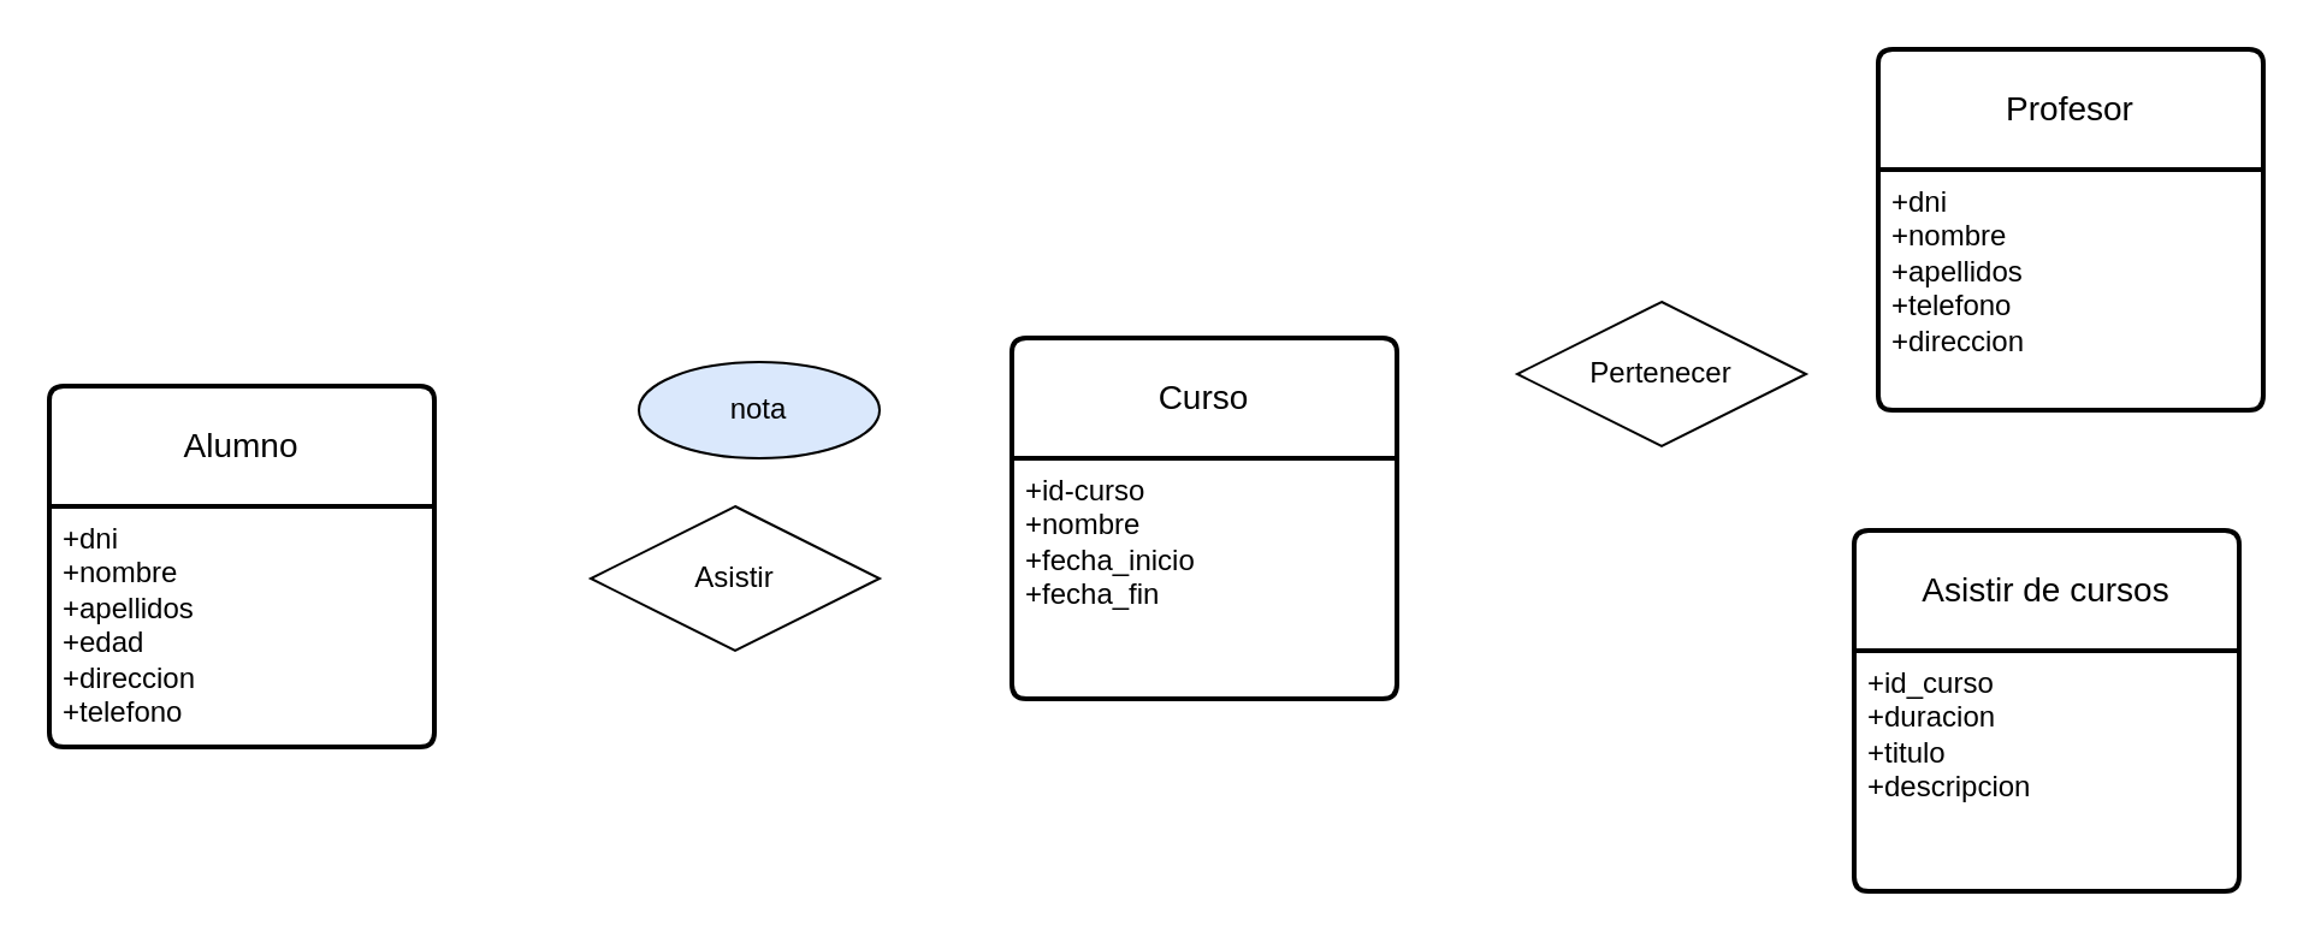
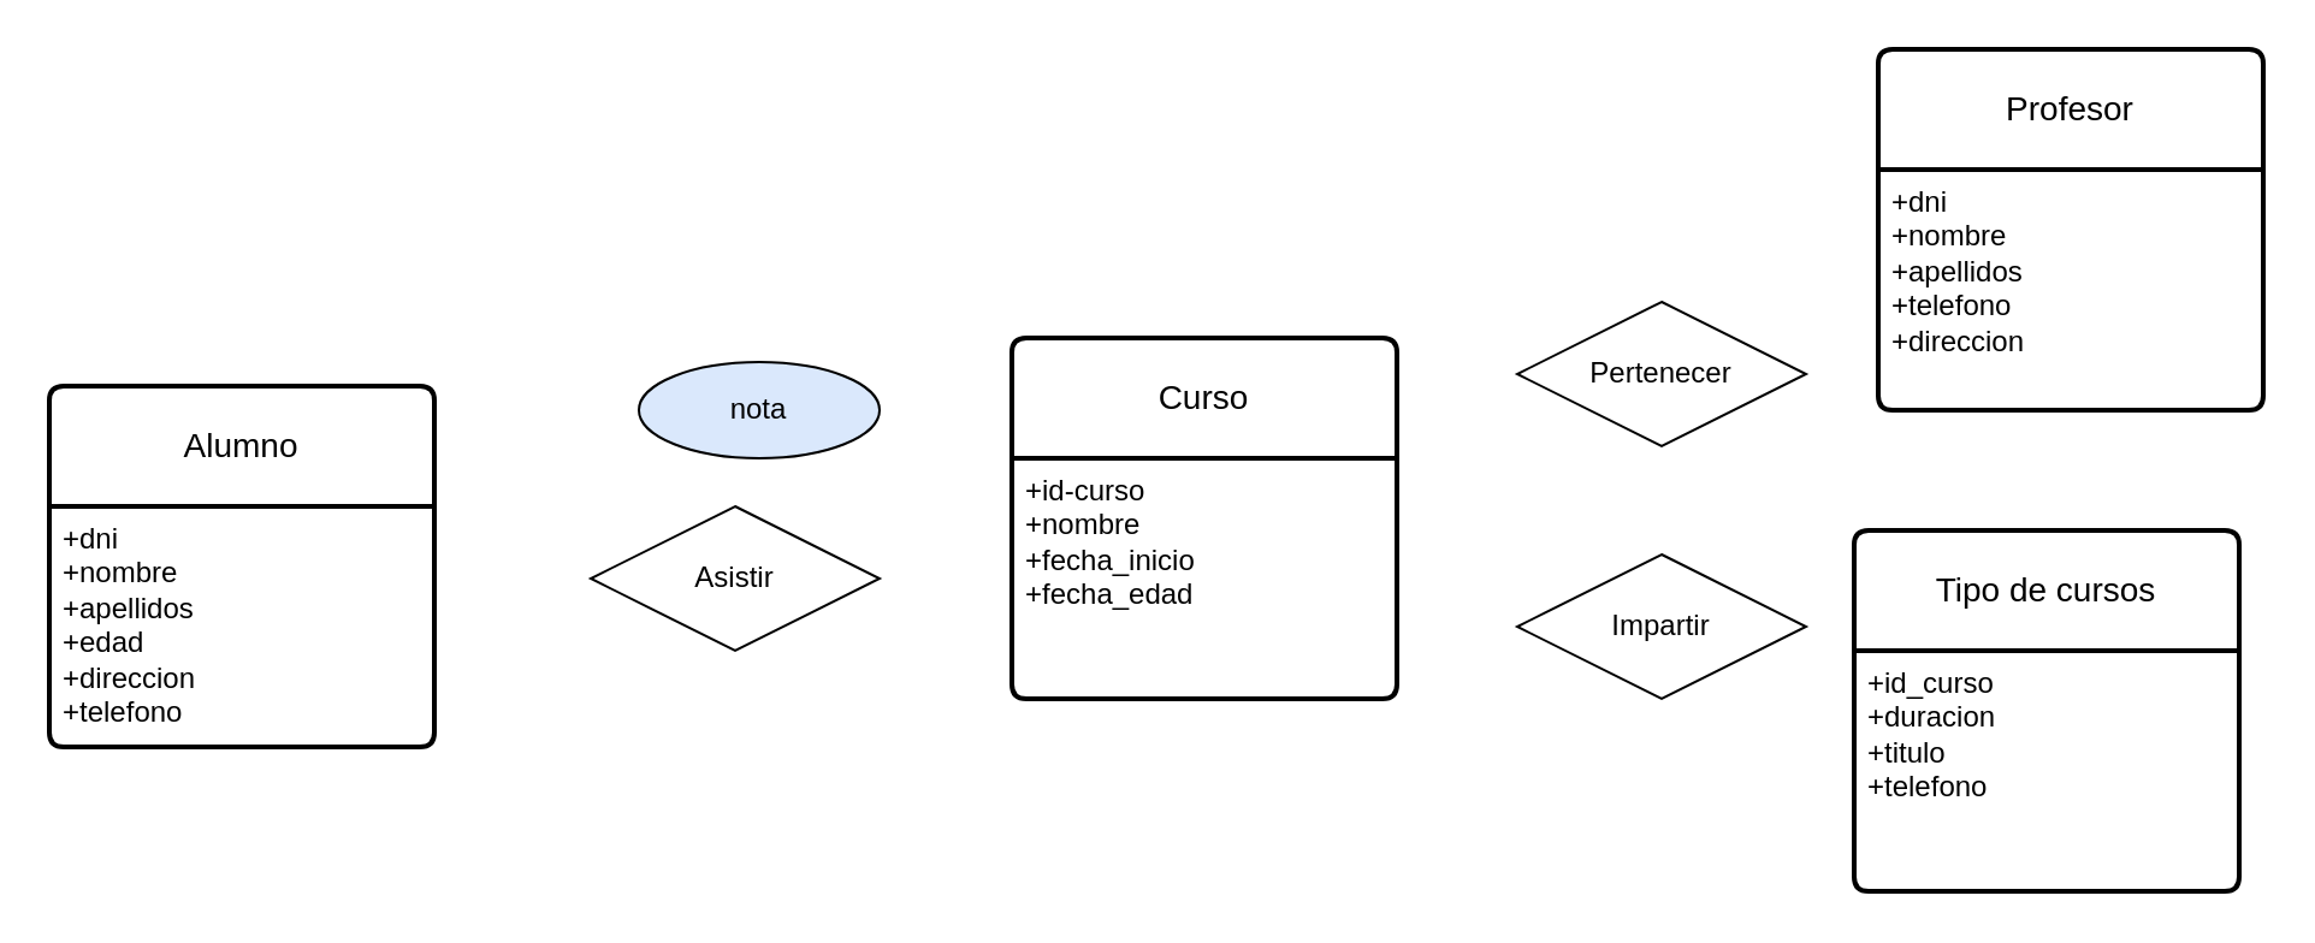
  <mxCell id="0" />
  <mxCell id="1" parent="0" />
  <mxCell id="2" value="Alumno" style="swimlane;childLayout=stackLayout;horizontal=1;startSize=50;horizontalStack=0;rounded=1;fontSize=14;fontStyle=0;strokeWidth=2;resizeParent=0;resizeLast=1;shadow=0;dashed=0;align=center;arcSize=4;whiteSpace=wrap;html=1;" vertex="1" parent="1"><mxGeometry x="20" y="160" width="160" height="150" as="geometry" /></mxCell>
  <mxCell id="3" value="+dni&lt;br&gt;+nombre&lt;br&gt;+apellidos&lt;br&gt;+edad&lt;br&gt;+direccion&lt;br&gt;+telefono" style="align=left;strokeColor=none;fillColor=none;spacingLeft=4;fontSize=12;verticalAlign=top;resizable=0;rotatable=0;part=1;html=1;" vertex="1" parent="2"><mxGeometry y="50" width="160" height="100" as="geometry" /></mxCell>
  <mxCell id="4" value="Asistir" style="shape=rhombus;perimeter=rhombusPerimeter;whiteSpace=wrap;html=1;align=center;" vertex="1" parent="1"><mxGeometry x="245" y="210" width="120" height="60" as="geometry" /></mxCell>
  <mxCell id="5" value="nota" style="ellipse;whiteSpace=wrap;html=1;align=center;fillColor=#dae8fc;" vertex="1" parent="1"><mxGeometry x="265" y="150" width="100" height="40" as="geometry" /></mxCell>
  <mxCell id="6" value="Curso" style="swimlane;childLayout=stackLayout;horizontal=1;startSize=50;horizontalStack=0;rounded=1;fontSize=14;fontStyle=0;strokeWidth=2;resizeParent=0;resizeLast=1;shadow=0;dashed=0;align=center;arcSize=4;whiteSpace=wrap;html=1;" vertex="1" parent="1"><mxGeometry x="420" y="140" width="160" height="150" as="geometry" /></mxCell>
- <mxCell id="7" value="+id-curso&lt;br&gt;+nombre&lt;br&gt;+fecha_inicio&lt;br&gt;+fecha_fin" style="align=left;strokeColor=none;fillColor=none;spacingLeft=4;fontSize=12;verticalAlign=top;resizable=0;rotatable=0;part=1;html=1;" vertex="1" parent="6"><mxGeometry y="50" width="160" height="100" as="geometry" /></mxCell>
+ <mxCell id="7" value="+id-curso&lt;br&gt;+nombre&lt;br&gt;+fecha_inicio&lt;br&gt;+fecha_edad" style="align=left;strokeColor=none;fillColor=none;spacingLeft=4;fontSize=12;verticalAlign=top;resizable=0;rotatable=0;part=1;html=1;" vertex="1" parent="6"><mxGeometry y="50" width="160" height="100" as="geometry" /></mxCell>
+ <mxCell id="8" value="Impartir" style="shape=rhombus;perimeter=rhombusPerimeter;whiteSpace=wrap;html=1;align=center;" vertex="1" parent="1"><mxGeometry x="630" y="230" width="120" height="60" as="geometry" /></mxCell>
  <mxCell id="9" value="Pertenecer" style="shape=rhombus;perimeter=rhombusPerimeter;whiteSpace=wrap;html=1;align=center;" vertex="1" parent="1"><mxGeometry x="630" y="125" width="120" height="60" as="geometry" /></mxCell>
  <mxCell id="10" value="Profesor" style="swimlane;childLayout=stackLayout;horizontal=1;startSize=50;horizontalStack=0;rounded=1;fontSize=14;fontStyle=0;strokeWidth=2;resizeParent=0;resizeLast=1;shadow=0;dashed=0;align=center;arcSize=4;whiteSpace=wrap;html=1;" vertex="1" parent="1"><mxGeometry x="780" y="20" width="160" height="150" as="geometry" /></mxCell>
  <mxCell id="11" value="+dni&lt;br&gt;+nombre&lt;br&gt;+apellidos&lt;br&gt;+telefono&lt;br&gt;+direccion" style="align=left;strokeColor=none;fillColor=none;spacingLeft=4;fontSize=12;verticalAlign=top;resizable=0;rotatable=0;part=1;html=1;" vertex="1" parent="10"><mxGeometry y="50" width="160" height="100" as="geometry" /></mxCell>
- <mxCell id="12" value="Asistir de cursos" style="swimlane;childLayout=stackLayout;horizontal=1;startSize=50;horizontalStack=0;rounded=1;fontSize=14;fontStyle=0;strokeWidth=2;resizeParent=0;resizeLast=1;shadow=0;dashed=0;align=center;arcSize=4;whiteSpace=wrap;html=1;" vertex="1" parent="1"><mxGeometry x="770" y="220" width="160" height="150" as="geometry" /></mxCell>
- <mxCell id="13" value="+id_curso&lt;br&gt;+duracion&lt;br&gt;+titulo&lt;br&gt;+descripcion" style="align=left;strokeColor=none;fillColor=none;spacingLeft=4;fontSize=12;verticalAlign=top;resizable=0;rotatable=0;part=1;html=1;" vertex="1" parent="12"><mxGeometry y="50" width="160" height="100" as="geometry" /></mxCell>
+ <mxCell id="12" value="Tipo de cursos" style="swimlane;childLayout=stackLayout;horizontal=1;startSize=50;horizontalStack=0;rounded=1;fontSize=14;fontStyle=0;strokeWidth=2;resizeParent=0;resizeLast=1;shadow=0;dashed=0;align=center;arcSize=4;whiteSpace=wrap;html=1;" vertex="1" parent="1"><mxGeometry x="770" y="220" width="160" height="150" as="geometry" /></mxCell>
+ <mxCell id="13" value="+id_curso&lt;br&gt;+duracion&lt;br&gt;+titulo&lt;br&gt;+telefono" style="align=left;strokeColor=none;fillColor=none;spacingLeft=4;fontSize=12;verticalAlign=top;resizable=0;rotatable=0;part=1;html=1;" vertex="1" parent="12"><mxGeometry y="50" width="160" height="100" as="geometry" /></mxCell>
